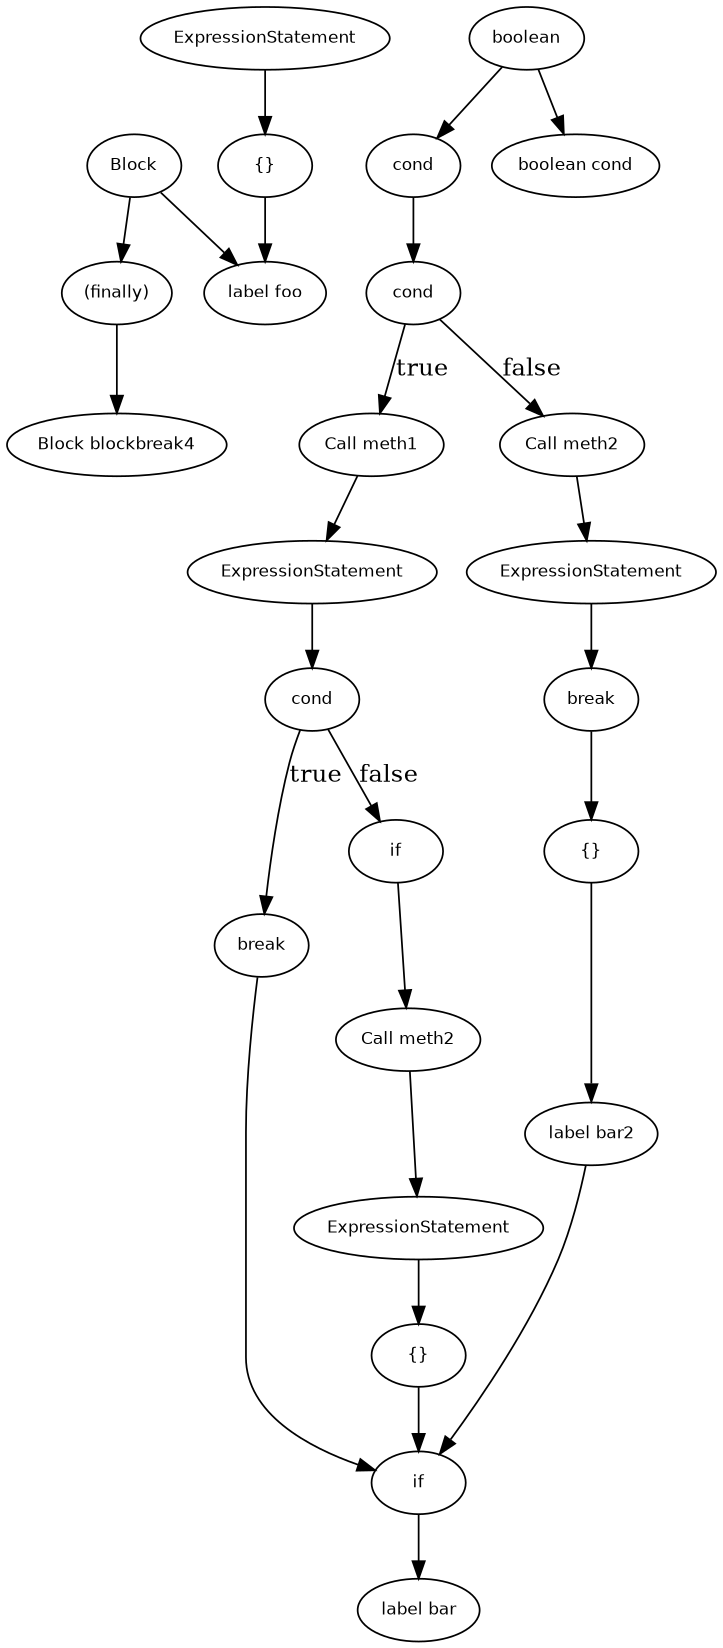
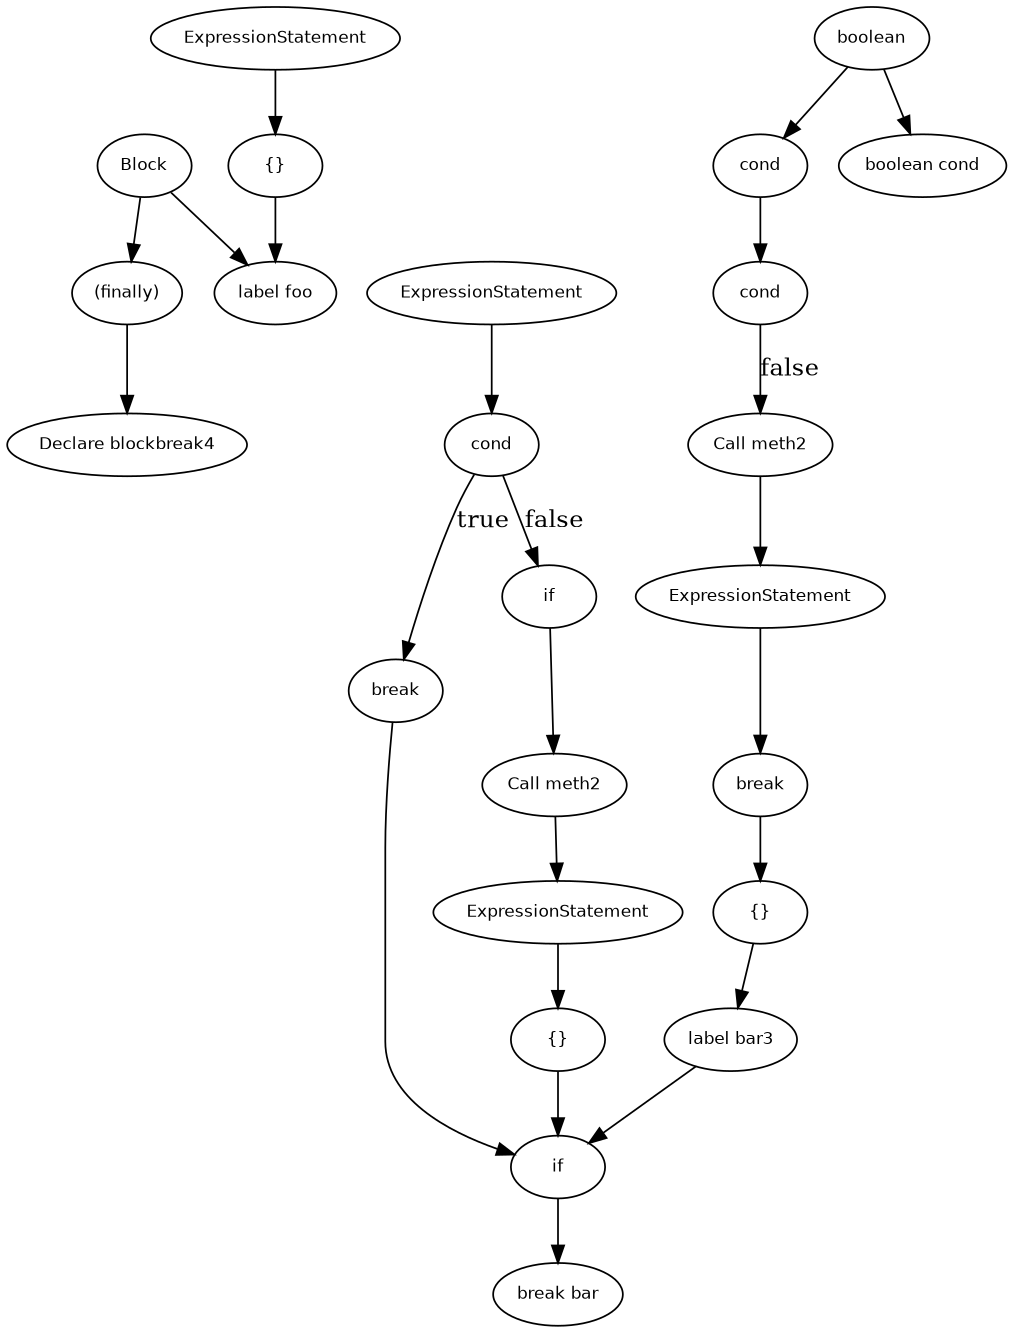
  digraph {
    node [fontname=Helvetica fontsize=10]
    n1 [label=Block]
    n2 [label="(finally)"]
    n3 [label="label foo"]
-   n4 [label="Block blockbreak4"]
+   n4 [label="Declare blockbreak4"]
    n5 [label=ExpressionStatement]
    n6 [label="{}"]
    n7 [label=break]
    n8 [label=if]
-   n9 [label="label bar"]
+   n9 [label="break bar"]
    n10 [label=cond]
    n11 [label=if]
    n12 [label="Call meth2"]
    n13 [label=ExpressionStatement]
-   n14 [label="Call meth1"]
    n15 [label=ExpressionStatement]
    n16 [label="{}"]
    n17 [label=cond]
    n18 [label="Call meth2"]
    n19 [label=ExpressionStatement]
    n20 [label=break]
    n21 [label="{}"]
-   n22 [label="label bar2"]
+   n22 [label="label bar3"]
    n23 [label=cond]
    n24 [label=boolean]
    n25 [label="boolean cond"]
    n1 -> n2
    n1 -> n3
    n2 -> n4
    n5 -> n6
    n6 -> n3
    n7 -> n8
    n8 -> n9
    n10 -> n7 [label=true]
    n10 -> n11 [label=false]
    n11 -> n12
    n12 -> n13
    n13 -> n16
-   n14 -> n15
    n15 -> n10
    n16 -> n8
-   n17 -> n14 [label=true]
    n17 -> n18 [label=false]
    n18 -> n19
    n19 -> n20
    n20 -> n21
    n21 -> n22
    n22 -> n8
    n23 -> n17
    n24 -> n23
    n24 -> n25
  }
